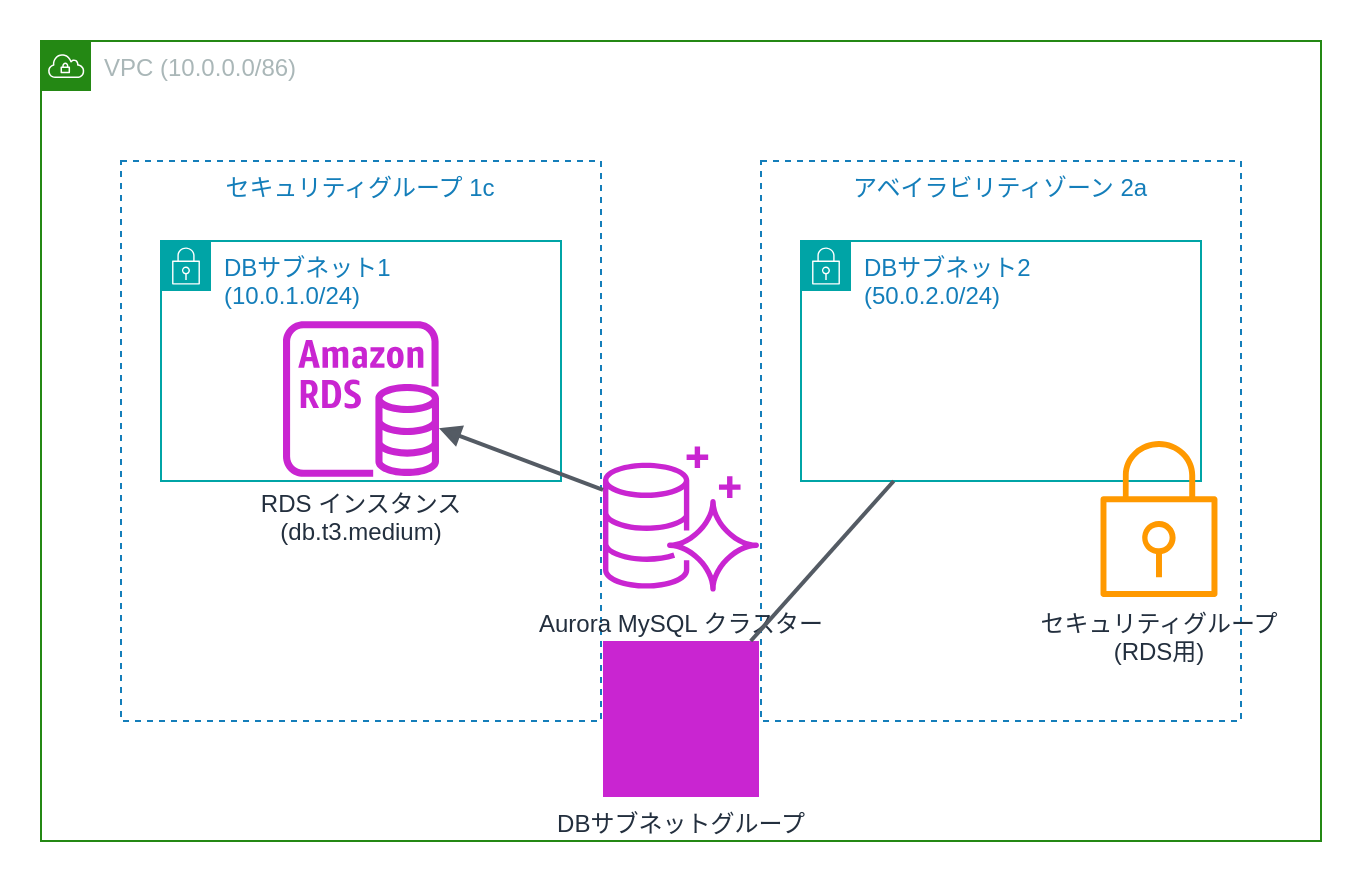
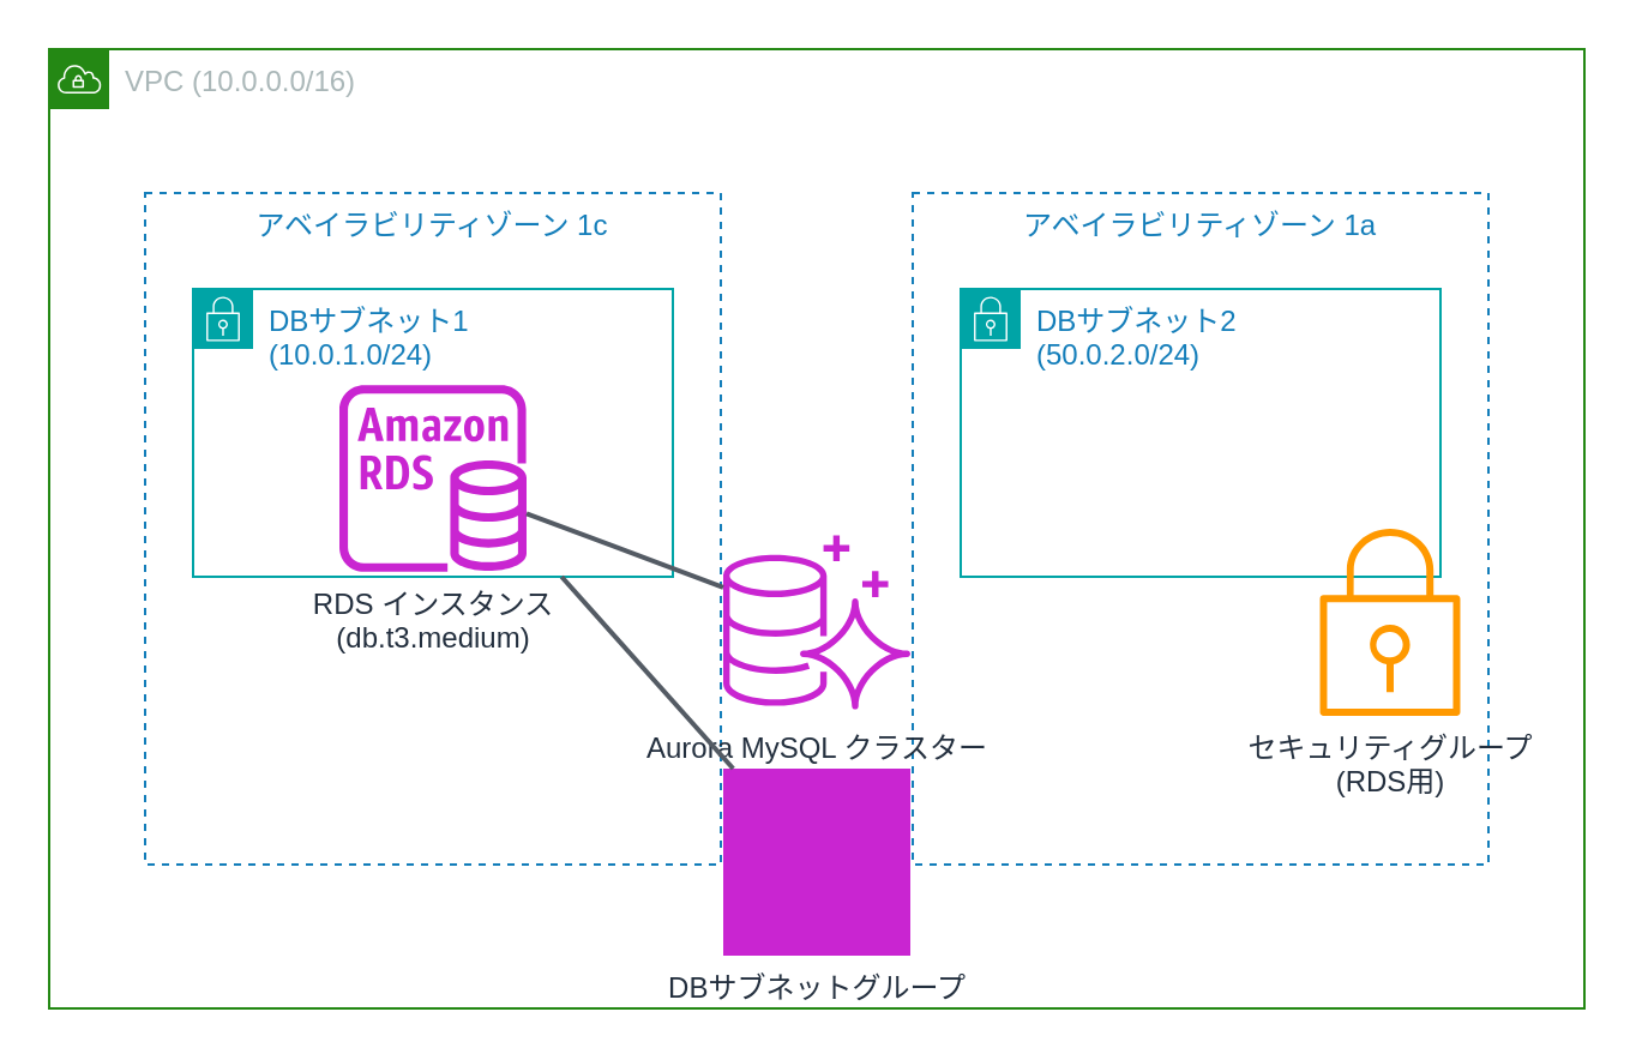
  <mxCell id="0" />
  <mxCell id="1" parent="0" />
- <mxCell id="2" value="VPC (10.0.0.0/86)" style="points=[[0,0],[0.25,0],[0.5,0],[0.75,0],[1,0],[1,0.25],[1,0.5],[1,0.75],[1,1],[0.75,1],[0.5,1],[0.25,1],[0,1],[0,0.75],[0,0.5],[0,0.25]];outlineConnect=0;gradientColor=none;html=1;whiteSpace=wrap;fontSize=12;fontStyle=0;container=1;pointerEvents=0;collapsible=0;recursiveResize=0;shape=mxgraph.aws4.group;grIcon=mxgraph.aws4.group_vpc;strokeColor=#248814;fillColor=none;verticalAlign=top;align=left;spacingLeft=30;fontColor=#AAB7B8;dashed=0;" vertex="1" parent="1"><mxGeometry x="20" y="20" width="640" height="400" as="geometry" /></mxCell>
- <mxCell id="3" value="セキュリティグループ 1c" style="fillColor=none;strokeColor=#147EBA;dashed=1;verticalAlign=top;fontStyle=0;fontColor=#147EBA;whiteSpace=wrap;html=1;" vertex="1" parent="2"><mxGeometry x="40" y="60" width="240" height="280" as="geometry" /></mxCell>
- <mxCell id="4" value="アベイラビリティゾーン 2a" style="fillColor=none;strokeColor=#147EBA;dashed=1;verticalAlign=top;fontStyle=0;fontColor=#147EBA;whiteSpace=wrap;html=1;" vertex="1" parent="2"><mxGeometry x="360" y="60" width="240" height="280" as="geometry" /></mxCell>
+ <mxCell id="2" value="VPC (10.0.0.0/16)" style="points=[[0,0],[0.25,0],[0.5,0],[0.75,0],[1,0],[1,0.25],[1,0.5],[1,0.75],[1,1],[0.75,1],[0.5,1],[0.25,1],[0,1],[0,0.75],[0,0.5],[0,0.25]];outlineConnect=0;gradientColor=none;html=1;whiteSpace=wrap;fontSize=12;fontStyle=0;container=1;pointerEvents=0;collapsible=0;recursiveResize=0;shape=mxgraph.aws4.group;grIcon=mxgraph.aws4.group_vpc;strokeColor=#248814;fillColor=none;verticalAlign=top;align=left;spacingLeft=30;fontColor=#AAB7B8;dashed=0;" vertex="1" parent="1"><mxGeometry x="20" y="20" width="640" height="400" as="geometry" /></mxCell>
+ <mxCell id="3" value="アベイラビリティゾーン 1c" style="fillColor=none;strokeColor=#147EBA;dashed=1;verticalAlign=top;fontStyle=0;fontColor=#147EBA;whiteSpace=wrap;html=1;" vertex="1" parent="2"><mxGeometry x="40" y="60" width="240" height="280" as="geometry" /></mxCell>
+ <mxCell id="4" value="アベイラビリティゾーン 1a" style="fillColor=none;strokeColor=#147EBA;dashed=1;verticalAlign=top;fontStyle=0;fontColor=#147EBA;whiteSpace=wrap;html=1;" vertex="1" parent="2"><mxGeometry x="360" y="60" width="240" height="280" as="geometry" /></mxCell>
  <mxCell id="5" value="DBサブネット1&#10;(10.0.1.0/24)" style="points=[[0,0],[0.25,0],[0.5,0],[0.75,0],[1,0],[1,0.25],[1,0.5],[1,0.75],[1,1],[0.75,1],[0.5,1],[0.25,1],[0,1],[0,0.75],[0,0.5],[0,0.25]];outlineConnect=0;gradientColor=none;html=1;whiteSpace=wrap;fontSize=12;fontStyle=0;container=1;pointerEvents=0;collapsible=0;recursiveResize=0;shape=mxgraph.aws4.group;grIcon=mxgraph.aws4.group_security_group;strokeColor=#00A4A6;fillColor=none;verticalAlign=top;align=left;spacingLeft=30;fontColor=#147EBA;dashed=0;" vertex="1" parent="3"><mxGeometry x="20" y="40" width="200" height="120" as="geometry" /></mxCell>
  <mxCell id="6" value="DBサブネット2&#10;(50.0.2.0/24)" style="points=[[0,0],[0.25,0],[0.5,0],[0.75,0],[1,0],[1,0.25],[1,0.5],[1,0.75],[1,1],[0.75,1],[0.5,1],[0.25,1],[0,1],[0,0.75],[0,0.5],[0,0.25]];outlineConnect=0;gradientColor=none;html=1;whiteSpace=wrap;fontSize=12;fontStyle=0;container=1;pointerEvents=0;collapsible=0;recursiveResize=0;shape=mxgraph.aws4.group;grIcon=mxgraph.aws4.group_security_group;strokeColor=#00A4A6;fillColor=none;verticalAlign=top;align=left;spacingLeft=30;fontColor=#147EBA;dashed=0;" vertex="1" parent="4"><mxGeometry x="20" y="40" width="200" height="120" as="geometry" /></mxCell>
  <mxCell id="7" value="Aurora MySQL クラスター&#10;(medium)" style="sketch=0;points=[[0,0,0],[0.25,0,0],[0.5,0,0],[0.75,0,0],[1,0,0],[0,1,0],[0.25,1,0],[0.5,1,0],[0.75,1,0],[1,1,0],[0,0.25,0],[0,0.5,0],[0,0.75,0],[1,0.25,0],[1,0.5,0],[1,0.75,0]];outlineConnect=0;fontColor=#232F3E;gradientColor=none;fillColor=#C925D1;strokeColor=none;dashed=0;verticalLabelPosition=bottom;verticalAlign=top;align=center;html=1;fontSize=12;fontStyle=0;aspect=fixed;shape=mxgraph.aws4.aurora;" vertex="1" parent="2"><mxGeometry x="281" y="200" width="78" height="78" as="geometry" /></mxCell>
  <mxCell id="8" value="RDS インスタンス&#10;(db.t3.medium)" style="sketch=0;points=[[0,0,0],[0.25,0,0],[0.5,0,0],[0.75,0,0],[1,0,0],[0,1,0],[0.25,1,0],[0.5,1,0],[0.75,1,0],[1,1,0],[0,0.25,0],[0,0.5,0],[0,0.75,0],[1,0.25,0],[1,0.5,0],[1,0.75,0]];outlineConnect=0;fontColor=#232F3E;gradientColor=none;fillColor=#C925D1;strokeColor=none;dashed=0;verticalLabelPosition=bottom;verticalAlign=top;align=center;html=1;fontSize=12;fontStyle=0;aspect=fixed;shape=mxgraph.aws4.rds_instance;" vertex="1" parent="5"><mxGeometry x="61" y="40" width="78" height="78" as="geometry" /></mxCell>
  <mxCell id="9" value="セキュリティグループ&#10;(RDS用)" style="sketch=0;outlineConnect=0;fontColor=#232F3E;gradientColor=none;fillColor=#FF9900;strokeColor=none;dashed=0;verticalLabelPosition=bottom;verticalAlign=top;align=center;html=1;fontSize=12;fontStyle=0;aspect=fixed;pointerEvents=1;shape=mxgraph.aws4.security_group;" vertex="1" parent="2"><mxGeometry x="520" y="200" width="78" height="78" as="geometry" /></mxCell>
  <mxCell id="10" value="DBサブネットグループ" style="sketch=0;outlineConnect=0;fontColor=#232F3E;gradientColor=none;fillColor=#C925D1;strokeColor=none;dashed=0;verticalLabelPosition=bottom;verticalAlign=top;align=center;html=1;fontSize=12;fontStyle=0;aspect=fixed;pointerEvents=1;shape=mxgraph.aws4.db_subnet_group;" vertex="1" parent="2"><mxGeometry x="281" y="300" width="78" height="78" as="geometry" /></mxCell>
- <mxCell id="11" value="" style="endArrow=block;html=1;rounded=0;strokeColor=#545B64;strokeWidth=2;" edge="1" parent="2" source="7" target="8"><mxGeometry width="50" height="50" relative="1" as="geometry"><mxPoint x="200" y="200" as="sourcePoint" /><mxPoint x="250" y="150" as="targetPoint" /></mxGeometry></mxCell>
- <mxCell id="13" value="" style="endArrow=none;html=1;rounded=0;strokeColor=#545B64;strokeWidth=2;" edge="1" parent="2" source="10" target="6"><mxGeometry width="50" height="50" relative="1" as="geometry"><mxPoint x="400" y="250" as="sourcePoint" /><mxPoint x="450" y="200" as="targetPoint" /></mxGeometry></mxCell>
+ <mxCell id="11" value="" style="endArrow=none;html=1;rounded=0;strokeColor=#545B64;strokeWidth=2;" edge="1" parent="2" source="7" target="8"><mxGeometry width="50" height="50" relative="1" as="geometry"><mxPoint x="200" y="200" as="sourcePoint" /><mxPoint x="250" y="150" as="targetPoint" /></mxGeometry></mxCell>
+ <mxCell id="12" value="" style="endArrow=none;html=1;rounded=0;strokeColor=#545B64;strokeWidth=2;" edge="1" parent="2" source="10" target="5"><mxGeometry width="50" height="50" relative="1" as="geometry"><mxPoint x="200" y="250" as="sourcePoint" /><mxPoint x="250" y="200" as="targetPoint" /></mxGeometry></mxCell>
